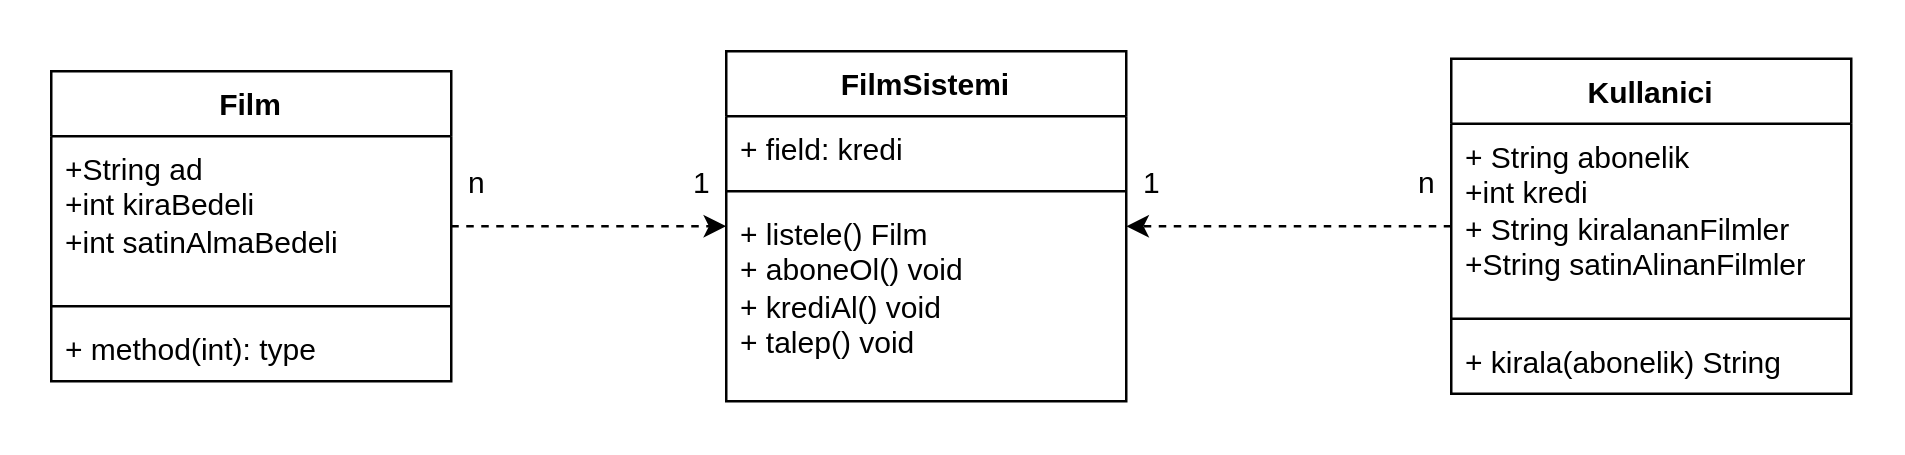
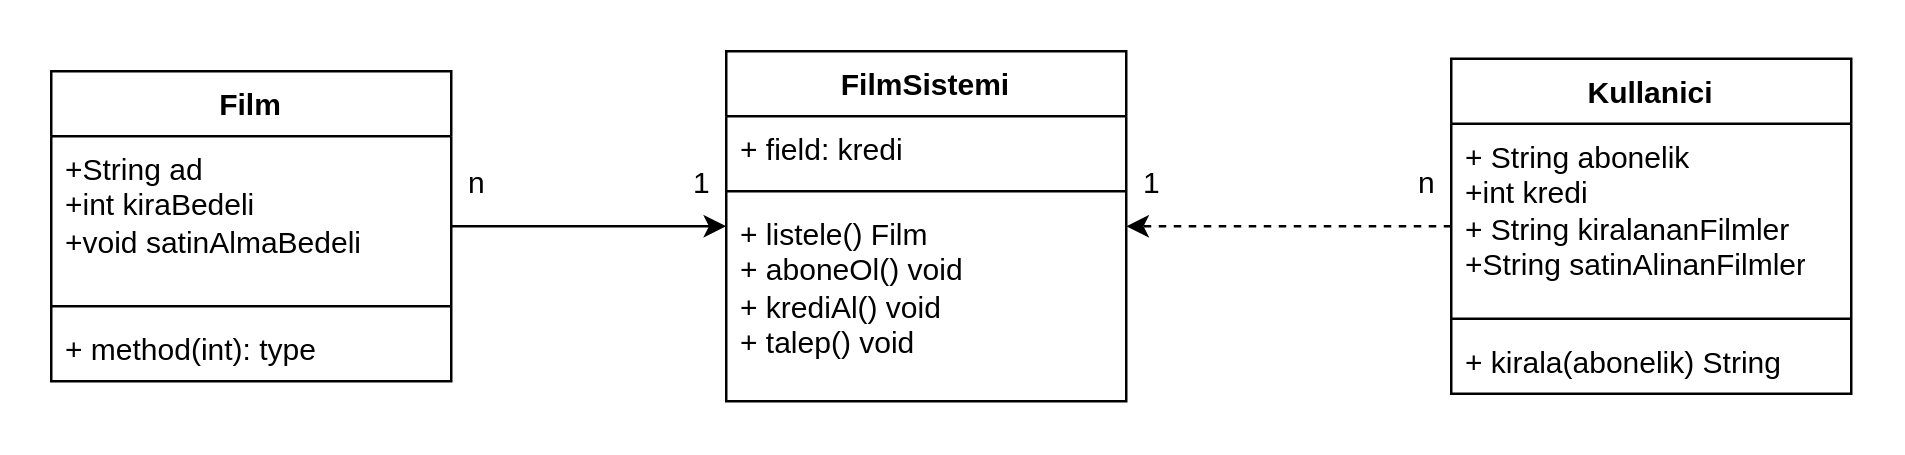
  <mxCell id="0" />
  <mxCell id="1" parent="0" />
- <mxCell id="2" style="edgeStyle=orthogonalEdgeStyle;rounded=0;orthogonalLoop=1;jettySize=auto;html=1;dashed=1;" edge="1" parent="1" source="3" target="7"><mxGeometry relative="1" as="geometry" /></mxCell>
+ <mxCell id="2" style="edgeStyle=orthogonalEdgeStyle;rounded=0;orthogonalLoop=1;jettySize=auto;html=1;" edge="1" parent="1" source="3" target="7"><mxGeometry relative="1" as="geometry" /></mxCell>
  <mxCell id="3" value="Film" style="swimlane;fontStyle=1;align=center;verticalAlign=top;childLayout=stackLayout;horizontal=1;startSize=26;horizontalStack=0;resizeParent=1;resizeParentMax=0;resizeLast=0;collapsible=1;marginBottom=0;whiteSpace=wrap;html=1;" parent="1" vertex="1"><mxGeometry x="20" y="28" width="160" height="124" as="geometry" /></mxCell>
- <mxCell id="4" value="+String ad&lt;br&gt;+int kiraBedeli&lt;br&gt;+int satinAlmaBedeli" style="text;strokeColor=none;fillColor=none;align=left;verticalAlign=top;spacingLeft=4;spacingRight=4;overflow=hidden;rotatable=0;points=[[0,0.5],[1,0.5]];portConstraint=eastwest;whiteSpace=wrap;html=1;" parent="3" vertex="1"><mxGeometry y="26" width="160" height="64" as="geometry" /></mxCell>
+ <mxCell id="4" value="+String ad&lt;br&gt;+int kiraBedeli&lt;br&gt;+void satinAlmaBedeli" style="text;strokeColor=none;fillColor=none;align=left;verticalAlign=top;spacingLeft=4;spacingRight=4;overflow=hidden;rotatable=0;points=[[0,0.5],[1,0.5]];portConstraint=eastwest;whiteSpace=wrap;html=1;" parent="3" vertex="1"><mxGeometry y="26" width="160" height="64" as="geometry" /></mxCell>
  <mxCell id="5" value="" style="line;strokeWidth=1;fillColor=none;align=left;verticalAlign=middle;spacingTop=-1;spacingLeft=3;spacingRight=3;rotatable=0;labelPosition=right;points=[];portConstraint=eastwest;strokeColor=inherit;" parent="3" vertex="1"><mxGeometry y="90" width="160" height="8" as="geometry" /></mxCell>
  <mxCell id="6" value="+ method(int): type" style="text;strokeColor=none;fillColor=none;align=left;verticalAlign=top;spacingLeft=4;spacingRight=4;overflow=hidden;rotatable=0;points=[[0,0.5],[1,0.5]];portConstraint=eastwest;whiteSpace=wrap;html=1;" parent="3" vertex="1"><mxGeometry y="98" width="160" height="26" as="geometry" /></mxCell>
  <mxCell id="7" value="FilmSistemi" style="swimlane;fontStyle=1;align=center;verticalAlign=top;childLayout=stackLayout;horizontal=1;startSize=26;horizontalStack=0;resizeParent=1;resizeParentMax=0;resizeLast=0;collapsible=1;marginBottom=0;whiteSpace=wrap;html=1;" parent="1" vertex="1"><mxGeometry x="290" y="20" width="160" height="140" as="geometry" /></mxCell>
  <mxCell id="8" value="+ field: kredi" style="text;strokeColor=none;fillColor=none;align=left;verticalAlign=top;spacingLeft=4;spacingRight=4;overflow=hidden;rotatable=0;points=[[0,0.5],[1,0.5]];portConstraint=eastwest;whiteSpace=wrap;html=1;" parent="7" vertex="1"><mxGeometry y="26" width="160" height="26" as="geometry" /></mxCell>
  <mxCell id="9" value="" style="line;strokeWidth=1;fillColor=none;align=left;verticalAlign=middle;spacingTop=-1;spacingLeft=3;spacingRight=3;rotatable=0;labelPosition=right;points=[];portConstraint=eastwest;strokeColor=inherit;" parent="7" vertex="1"><mxGeometry y="52" width="160" height="8" as="geometry" /></mxCell>
  <mxCell id="10" value="+ listele() Film&lt;br&gt;+ aboneOl() void&lt;br&gt;+ krediAl() void&lt;br&gt;+ talep() void" style="text;strokeColor=none;fillColor=none;align=left;verticalAlign=top;spacingLeft=4;spacingRight=4;overflow=hidden;rotatable=0;points=[[0,0.5],[1,0.5]];portConstraint=eastwest;whiteSpace=wrap;html=1;" parent="7" vertex="1"><mxGeometry y="60" width="160" height="80" as="geometry" /></mxCell>
  <mxCell id="11" style="edgeStyle=orthogonalEdgeStyle;rounded=0;orthogonalLoop=1;jettySize=auto;html=1;dashed=1;" parent="1" source="12" target="7" edge="1"><mxGeometry relative="1" as="geometry" /></mxCell>
  <mxCell id="12" value="Kullanici" style="swimlane;fontStyle=1;align=center;verticalAlign=top;childLayout=stackLayout;horizontal=1;startSize=26;horizontalStack=0;resizeParent=1;resizeParentMax=0;resizeLast=0;collapsible=1;marginBottom=0;whiteSpace=wrap;html=1;" parent="1" vertex="1"><mxGeometry x="580" y="23" width="160" height="134" as="geometry" /></mxCell>
  <mxCell id="13" value="+ String abonelik&lt;br&gt;+int kredi&lt;br&gt;+ String kiralananFilmler&lt;br&gt;+String satinAlinanFilmler" style="text;strokeColor=none;fillColor=none;align=left;verticalAlign=top;spacingLeft=4;spacingRight=4;overflow=hidden;rotatable=0;points=[[0,0.5],[1,0.5]];portConstraint=eastwest;whiteSpace=wrap;html=1;" parent="12" vertex="1"><mxGeometry y="26" width="160" height="74" as="geometry" /></mxCell>
  <mxCell id="14" value="" style="line;strokeWidth=1;fillColor=none;align=left;verticalAlign=middle;spacingTop=-1;spacingLeft=3;spacingRight=3;rotatable=0;labelPosition=right;points=[];portConstraint=eastwest;strokeColor=inherit;" parent="12" vertex="1"><mxGeometry y="100" width="160" height="8" as="geometry" /></mxCell>
  <mxCell id="15" value="+ kirala(abonelik) String" style="text;strokeColor=none;fillColor=none;align=left;verticalAlign=top;spacingLeft=4;spacingRight=4;overflow=hidden;rotatable=0;points=[[0,0.5],[1,0.5]];portConstraint=eastwest;whiteSpace=wrap;html=1;" parent="12" vertex="1"><mxGeometry y="108" width="160" height="26" as="geometry" /></mxCell>
  <mxCell id="16" value="n" style="text;html=1;align=center;verticalAlign=middle;resizable=0;points=[];autosize=1;strokeColor=none;fillColor=none;" vertex="1" parent="1"><mxGeometry x="175" y="58" width="30" height="30" as="geometry" /></mxCell>
  <mxCell id="17" value="1" style="text;html=1;align=center;verticalAlign=middle;resizable=0;points=[];autosize=1;strokeColor=none;fillColor=none;" vertex="1" parent="1"><mxGeometry x="265" y="58" width="30" height="30" as="geometry" /></mxCell>
  <mxCell id="18" value="1" style="text;html=1;align=center;verticalAlign=middle;resizable=0;points=[];autosize=1;strokeColor=none;fillColor=none;" vertex="1" parent="1"><mxGeometry x="445" y="58" width="30" height="30" as="geometry" /></mxCell>
  <mxCell id="19" value="n" style="text;html=1;align=center;verticalAlign=middle;resizable=0;points=[];autosize=1;strokeColor=none;fillColor=none;" vertex="1" parent="1"><mxGeometry x="555" y="58" width="30" height="30" as="geometry" /></mxCell>
